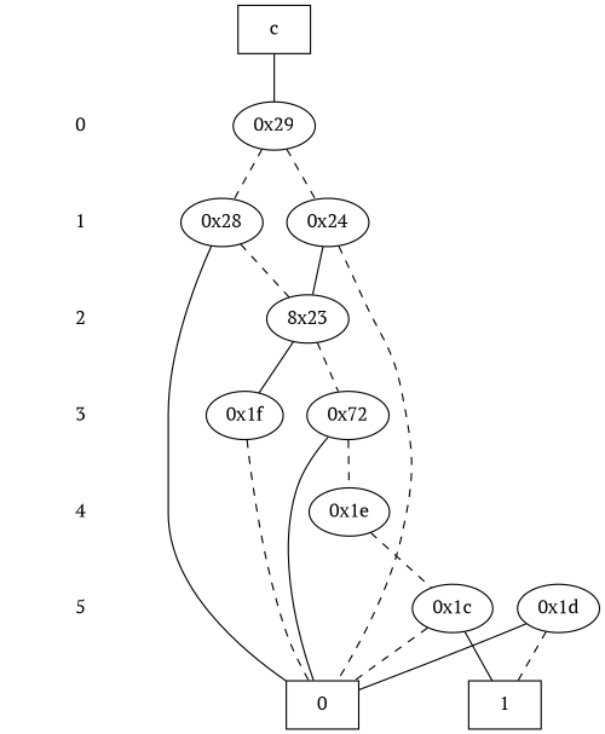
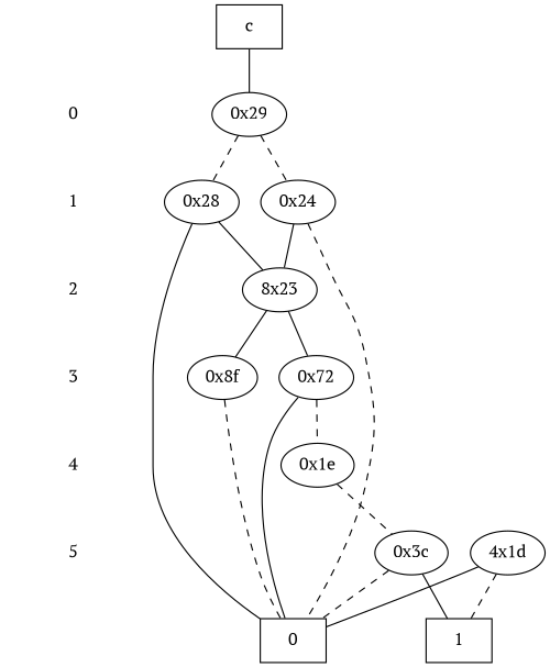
  digraph {
    fontname="PT Serif"
    node [fontname="PT Serif"]
    edge [dir=none fontname="PT Serif" style=dashed]
    "CONST NODES" [shape=plaintext style=invis]
    " 0 " [shape=plaintext]
    " 1 " [shape=plaintext]
    " 2 " [shape=plaintext]
    " 3 " [shape=plaintext]
    " 4 " [shape=plaintext]
    " 5 " [shape=plaintext]
    c [shape=box]
    "0x29"
    "0x28"
    "0x24"
    n12 [label="8x23"]
    n13 [label="0x72"]
-   "0x1f"
+   "0x1f" [label="0x8f"]
    "0x1e"
-   "0x1d"
-   "0x1c"
+   "0x1d" [label="4x1d"]
+   "0x1c" [label="0x3c"]
    n18 [label=0 shape=box]
    n19 [label=1 shape=box]
    subgraph sub_1 {
      "CONST NODES"
      " 0 "
      " 1 "
      " 2 "
      " 3 "
      " 4 "
      " 5 "
    }
    subgraph sub_2 {
      rank=same
      c
    }
    subgraph sub_3 {
      rank=same
      " 0 "
      "0x29"
    }
    subgraph sub_4 {
      rank=same
      " 1 "
      "0x28"
      "0x24"
    }
    subgraph sub_5 {
      rank=same
      " 2 "
      n12
    }
    subgraph sub_6 {
      rank=same
      " 3 "
      n13
      "0x1f"
    }
    subgraph sub_7 {
      rank=same
      " 4 "
      "0x1e"
    }
    subgraph sub_8 {
      rank=same
      " 5 "
      "0x1d"
      "0x1c"
    }
    subgraph sub_9 {
      rank=same
      "CONST NODES"
      subgraph sub_10 {
        rank=same
        n18
        n19
      }
    }
    " 0 " -> " 1 " [style=invis]
    " 1 " -> " 2 " [style=invis]
    " 2 " -> " 3 " [style=invis]
    " 3 " -> " 4 " [style=invis]
    " 4 " -> " 5 " [style=invis]
    " 5 " -> "CONST NODES" [style=invis]
    c -> "0x29" [style=solid]
    "0x29" -> "0x28"
    "0x29" -> "0x24"
-   "0x28" -> n12
+   "0x28" -> n12 [style=solid]
    "0x28" -> n18 [style=""]
    "0x24" -> n12 [style=""]
    "0x24" -> n18
-   n12 -> n13
+   n12 -> n13 [style=solid]
    n12 -> "0x1f" [style=""]
    n13 -> "0x1e"
    n13 -> n18 [style=""]
    "0x1f" -> n18
    "0x1e" -> "0x1c"
    "0x1d" -> n18 [style=""]
    "0x1d" -> n19
    "0x1c" -> n18
    "0x1c" -> n19 [style=""]
  }
